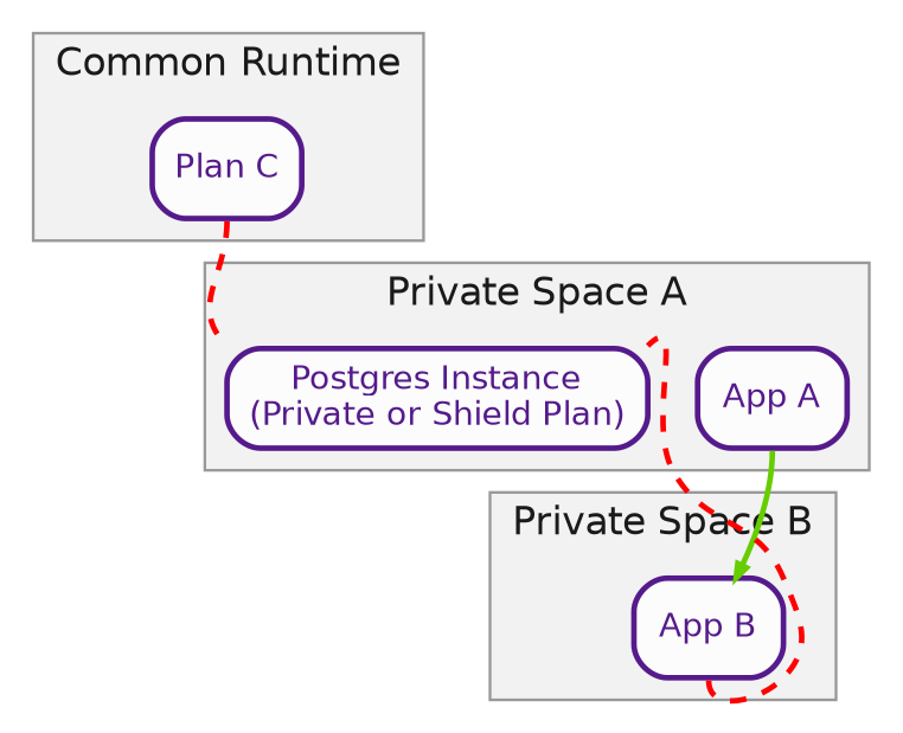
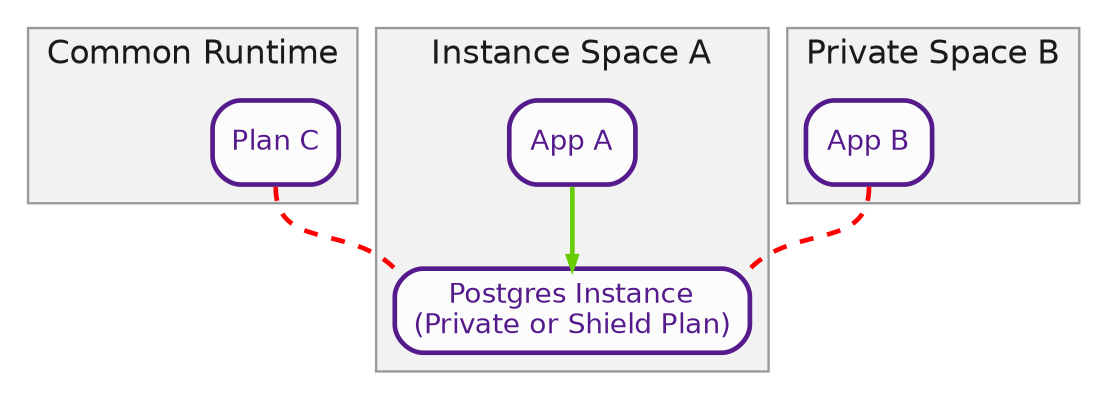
  digraph {
    color=grey60
    compound=true
    fillcolor=grey95
    fontcolor=grey10
    fontname=helvetica
    fontsize=14
    splines=true
    style=filled
    node [color=purple4 fillcolor=grey99 fontcolor=purple4 fontname=helvetica fontsize=12 penwidth=2 shape=box style="rounded, filled"]
    edge [arrowhead=normal arrowsize=0.5 color=red dir=none fontcolor=black fontname=helvetica penwidth=2 style=dashed tailport=s]
    n1 [label="Plan C"]
    "App A"
    "Postgres Instance\n(Private or Shield Plan)"
    "App B"
    subgraph cluster_1 {
      label="Common Runtime"
      n1
    }
    subgraph cluster_2 {
-     label="Private Space A"
+     label="Instance Space A"
      "App A"
      "Postgres Instance\n(Private or Shield Plan)"
    }
    subgraph cluster_3 {
      label="Private Space B"
      "App B"
    }
    n1 -> "Postgres Instance\n(Private or Shield Plan)" [headport=nw]
-   "App A" -> "App B" [color=chartreuse3 dir="" style=""]
+   "App A" -> "Postgres Instance\n(Private or Shield Plan)" [color=chartreuse3 dir="" style=""]
    "App B" -> "Postgres Instance\n(Private or Shield Plan)" [headport=ne]
  }
